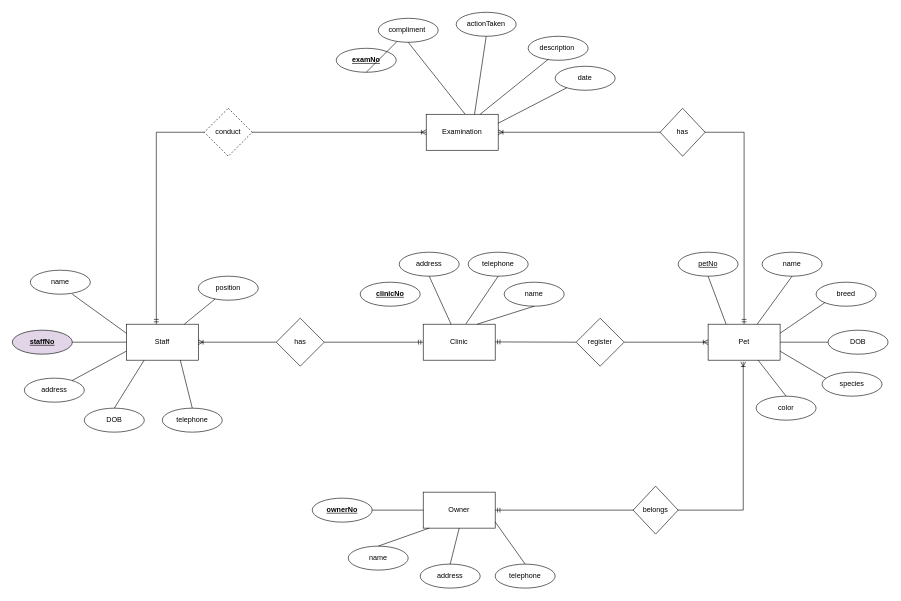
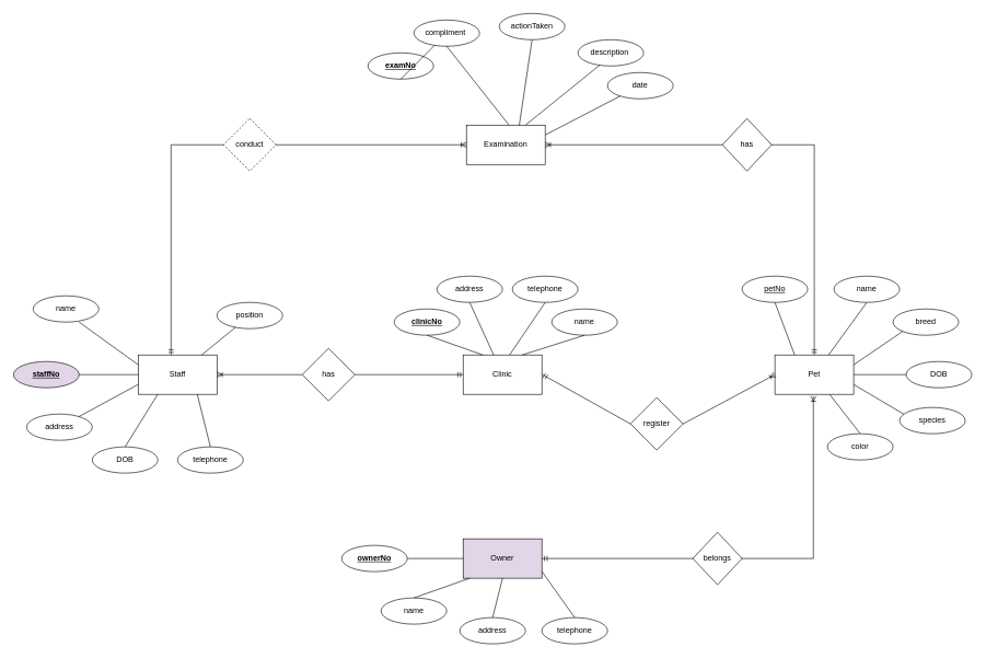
  <mxCell id="0" />
  <mxCell id="1" parent="0" />
  <mxCell id="2" value="Clinic" style="rounded=0;whiteSpace=wrap;html=1;" parent="1" vertex="1"><mxGeometry x="705" y="540" width="120" height="60" as="geometry" /></mxCell>
  <mxCell id="3" value="Staff" style="rounded=0;whiteSpace=wrap;html=1;" parent="1" vertex="1"><mxGeometry x="210" y="540" width="120" height="60" as="geometry" /></mxCell>
  <mxCell id="4" value="Pet" style="rounded=0;whiteSpace=wrap;html=1;" parent="1" vertex="1"><mxGeometry x="1180" y="540" width="120" height="60" as="geometry" /></mxCell>
- <mxCell id="5" value="Owner" style="rounded=0;whiteSpace=wrap;html=1;" parent="1" vertex="1"><mxGeometry x="705" y="820" width="120" height="60" as="geometry" /></mxCell>
+ <mxCell id="5" value="Owner" style="rounded=0;whiteSpace=wrap;html=1;fillColor=#e1d5e7;" parent="1" vertex="1"><mxGeometry x="705" y="820" width="120" height="60" as="geometry" /></mxCell>
  <mxCell id="6" value="Examination" style="rounded=0;whiteSpace=wrap;html=1;" parent="1" vertex="1"><mxGeometry x="710" y="190" width="120" height="60" as="geometry" /></mxCell>
  <mxCell id="7" value="" style="fontSize=12;html=1;endArrow=ERoneToMany;startArrow=none;rounded=0;entryX=1;entryY=0.5;entryDx=0;entryDy=0;exitX=0;exitY=0.5;exitDx=0;exitDy=0;endFill=0;startFill=0;" parent="1" source="45" target="3" edge="1"><mxGeometry width="100" height="100" relative="1" as="geometry"><mxPoint x="775" y="611" as="sourcePoint" /><mxPoint x="775" y="820" as="targetPoint" /></mxGeometry></mxCell>
  <mxCell id="8" value="" style="fontSize=12;html=1;endArrow=ERmandOne;startArrow=none;rounded=0;entryX=1;entryY=0.5;entryDx=0;entryDy=0;exitX=0;exitY=0.5;exitDx=0;exitDy=0;endFill=0;startFill=0;" parent="1" source="47" edge="1"><mxGeometry width="100" height="100" relative="1" as="geometry"><mxPoint x="1030" y="569.58" as="sourcePoint" /><mxPoint x="825" y="569.58" as="targetPoint" /></mxGeometry></mxCell>
  <mxCell id="9" value="" style="fontSize=12;html=1;endArrow=ERmandOne;startArrow=ERoneToMany;rounded=0;entryX=0.5;entryY=0;entryDx=0;entryDy=0;exitX=1;exitY=0.5;exitDx=0;exitDy=0;endFill=0;startFill=0;edgeStyle=orthogonalEdgeStyle;" parent="1" source="6" target="4" edge="1"><mxGeometry width="100" height="100" relative="1" as="geometry"><mxPoint x="1040" y="579.58" as="sourcePoint" /><mxPoint x="835" y="579.58" as="targetPoint" /><Array as="points"><mxPoint x="1240" y="220" /></Array></mxGeometry></mxCell>
  <mxCell id="10" value="name" style="ellipse;whiteSpace=wrap;html=1;align=center;" parent="1" vertex="1"><mxGeometry x="840" y="470" width="100" height="40" as="geometry" /></mxCell>
  <mxCell id="11" value="&lt;u&gt;&lt;b&gt;clinicNo&lt;/b&gt;&lt;/u&gt;" style="ellipse;whiteSpace=wrap;html=1;align=center;" parent="1" vertex="1"><mxGeometry x="600" y="470" width="100" height="40" as="geometry" /></mxCell>
+ <mxCell id="12" value="" style="endArrow=none;html=1;rounded=0;exitX=0.5;exitY=1;exitDx=0;exitDy=0;entryX=0.25;entryY=0;entryDx=0;entryDy=0;" parent="1" source="11" target="2" edge="1"><mxGeometry relative="1" as="geometry"><mxPoint x="810" y="440" as="sourcePoint" /><mxPoint x="970" y="440" as="targetPoint" /></mxGeometry></mxCell>
  <mxCell id="13" value="" style="endArrow=none;html=1;rounded=0;exitX=0.5;exitY=1;exitDx=0;exitDy=0;entryX=0.75;entryY=0;entryDx=0;entryDy=0;" parent="1" source="10" target="2" edge="1"><mxGeometry relative="1" as="geometry"><mxPoint x="690" y="480" as="sourcePoint" /><mxPoint x="745" y="550" as="targetPoint" /></mxGeometry></mxCell>
  <mxCell id="14" value="&lt;u&gt;&lt;b&gt;staffNo&lt;/b&gt;&lt;/u&gt;" style="ellipse;whiteSpace=wrap;html=1;align=center;fillColor=#e1d5e7;" parent="1" vertex="1"><mxGeometry x="20" y="550" width="100" height="40" as="geometry" /></mxCell>
  <mxCell id="15" value="address" style="ellipse;whiteSpace=wrap;html=1;align=center;" parent="1" vertex="1"><mxGeometry x="40" y="630" width="100" height="40" as="geometry" /></mxCell>
  <mxCell id="16" value="DOB" style="ellipse;whiteSpace=wrap;html=1;align=center;" parent="1" vertex="1"><mxGeometry x="140" y="680" width="100" height="40" as="geometry" /></mxCell>
  <mxCell id="17" value="name" style="ellipse;whiteSpace=wrap;html=1;align=center;" parent="1" vertex="1"><mxGeometry x="50" y="450" width="100" height="40" as="geometry" /></mxCell>
  <mxCell id="18" value="position" style="ellipse;whiteSpace=wrap;html=1;align=center;" parent="1" vertex="1"><mxGeometry x="330" y="460" width="100" height="40" as="geometry" /></mxCell>
  <mxCell id="19" value="" style="endArrow=none;html=1;rounded=0;exitX=1;exitY=0.5;exitDx=0;exitDy=0;" parent="1" source="14" edge="1"><mxGeometry relative="1" as="geometry"><mxPoint x="520" y="480" as="sourcePoint" /><mxPoint x="210" y="570" as="targetPoint" /></mxGeometry></mxCell>
  <mxCell id="20" value="" style="endArrow=none;html=1;rounded=0;exitX=0.7;exitY=1;exitDx=0;exitDy=0;exitPerimeter=0;entryX=0;entryY=0.25;entryDx=0;entryDy=0;" parent="1" source="17" target="3" edge="1"><mxGeometry relative="1" as="geometry"><mxPoint x="130" y="580" as="sourcePoint" /><mxPoint x="220" y="580" as="targetPoint" /></mxGeometry></mxCell>
  <mxCell id="21" value="" style="endArrow=none;html=1;rounded=0;entryX=0;entryY=0.75;entryDx=0;entryDy=0;" parent="1" source="15" target="3" edge="1"><mxGeometry relative="1" as="geometry"><mxPoint x="130" y="500" as="sourcePoint" /><mxPoint x="220" y="565" as="targetPoint" /></mxGeometry></mxCell>
  <mxCell id="22" value="" style="endArrow=none;html=1;rounded=0;exitX=0.5;exitY=1;exitDx=0;exitDy=0;entryX=0.5;entryY=0;entryDx=0;entryDy=0;" parent="1" edge="1" target="16"><mxGeometry relative="1" as="geometry"><mxPoint x="239.72" y="600" as="sourcePoint" /><mxPoint x="240" y="660" as="targetPoint" /></mxGeometry></mxCell>
  <mxCell id="23" value="" style="endArrow=none;html=1;rounded=0;" parent="1" source="18" target="3" edge="1"><mxGeometry relative="1" as="geometry"><mxPoint x="249.72" y="610" as="sourcePoint" /><mxPoint x="250" y="670" as="targetPoint" /></mxGeometry></mxCell>
  <mxCell id="24" value="&lt;u&gt;petNo&lt;/u&gt;" style="ellipse;whiteSpace=wrap;html=1;align=center;" parent="1" vertex="1"><mxGeometry x="1130" y="420" width="100" height="40" as="geometry" /></mxCell>
  <mxCell id="25" value="name" style="ellipse;whiteSpace=wrap;html=1;align=center;" parent="1" vertex="1"><mxGeometry x="1270" y="420" width="100" height="40" as="geometry" /></mxCell>
  <mxCell id="26" value="" style="endArrow=none;html=1;rounded=0;exitX=0.5;exitY=1;exitDx=0;exitDy=0;entryX=0.25;entryY=0;entryDx=0;entryDy=0;" parent="1" target="4" edge="1"><mxGeometry relative="1" as="geometry"><mxPoint x="1180" y="460" as="sourcePoint" /><mxPoint x="1235" y="530" as="targetPoint" /></mxGeometry></mxCell>
  <mxCell id="27" value="" style="endArrow=none;html=1;rounded=0;exitX=0.5;exitY=1;exitDx=0;exitDy=0;" parent="1" source="25" target="4" edge="1"><mxGeometry relative="1" as="geometry"><mxPoint x="1190" y="470" as="sourcePoint" /><mxPoint x="1220" y="550" as="targetPoint" /></mxGeometry></mxCell>
  <mxCell id="28" value="name" style="ellipse;whiteSpace=wrap;html=1;align=center;" parent="1" vertex="1"><mxGeometry x="580" y="910" width="100" height="40" as="geometry" /></mxCell>
  <mxCell id="29" value="address" style="ellipse;whiteSpace=wrap;html=1;align=center;" parent="1" vertex="1"><mxGeometry x="700" y="940" width="100" height="40" as="geometry" /></mxCell>
  <mxCell id="30" value="telephone" style="ellipse;whiteSpace=wrap;html=1;align=center;" parent="1" vertex="1"><mxGeometry x="825" y="940" width="100" height="40" as="geometry" /></mxCell>
  <mxCell id="31" value="&lt;u&gt;&lt;b&gt;ownerNo&lt;/b&gt;&lt;/u&gt;" style="ellipse;whiteSpace=wrap;html=1;align=center;" parent="1" vertex="1"><mxGeometry x="520" y="830" width="100" height="40" as="geometry" /></mxCell>
  <mxCell id="32" value="" style="endArrow=none;html=1;rounded=0;exitX=1;exitY=0.5;exitDx=0;exitDy=0;entryX=0;entryY=0.5;entryDx=0;entryDy=0;" parent="1" target="5" edge="1" source="31"><mxGeometry relative="1" as="geometry"><mxPoint x="640" y="869.82" as="sourcePoint" /><mxPoint x="680" y="870" as="targetPoint" /></mxGeometry></mxCell>
  <mxCell id="33" value="" style="endArrow=none;html=1;rounded=0;exitX=0.5;exitY=0;exitDx=0;exitDy=0;entryX=-0.004;entryY=0.835;entryDx=0;entryDy=0;entryPerimeter=0;" parent="1" source="28" edge="1"><mxGeometry relative="1" as="geometry"><mxPoint x="650" y="879.82" as="sourcePoint" /><mxPoint x="715" y="880" as="targetPoint" /></mxGeometry></mxCell>
  <mxCell id="34" value="" style="endArrow=none;html=1;rounded=0;exitX=0.5;exitY=0;exitDx=0;exitDy=0;entryX=0.5;entryY=1;entryDx=0;entryDy=0;" parent="1" source="29" target="5" edge="1"><mxGeometry relative="1" as="geometry"><mxPoint x="700" y="940" as="sourcePoint" /><mxPoint x="810" y="882" as="targetPoint" /></mxGeometry></mxCell>
  <mxCell id="35" value="" style="endArrow=none;html=1;rounded=0;exitX=1;exitY=0.5;exitDx=0;exitDy=0;entryX=0.5;entryY=0;entryDx=0;entryDy=0;" parent="1" edge="1" target="30"><mxGeometry relative="1" as="geometry"><mxPoint x="825" y="869.69" as="sourcePoint" /><mxPoint x="890" y="869.87" as="targetPoint" /></mxGeometry></mxCell>
  <mxCell id="36" value="&lt;u&gt;&lt;b&gt;examNo&lt;/b&gt;&lt;/u&gt;" style="ellipse;whiteSpace=wrap;html=1;align=center;" parent="1" vertex="1"><mxGeometry x="560" y="80" width="100" height="40" as="geometry" /></mxCell>
  <mxCell id="37" value="compliment&amp;nbsp;" style="ellipse;whiteSpace=wrap;html=1;align=center;" parent="1" vertex="1"><mxGeometry x="630" y="30" width="100" height="40" as="geometry" /></mxCell>
  <mxCell id="38" value="description&amp;nbsp;" style="ellipse;whiteSpace=wrap;html=1;align=center;" parent="1" vertex="1"><mxGeometry x="880" y="60" width="100" height="40" as="geometry" /></mxCell>
  <mxCell id="39" value="date" style="ellipse;whiteSpace=wrap;html=1;align=center;" parent="1" vertex="1"><mxGeometry x="925" y="110" width="100" height="40" as="geometry" /></mxCell>
  <mxCell id="40" value="" style="endArrow=none;html=1;rounded=0;exitX=0.5;exitY=1;exitDx=0;exitDy=0;" parent="1" source="36" target="37" edge="1"><mxGeometry relative="1" as="geometry"><mxPoint x="449" y="89" as="sourcePoint" /><mxPoint x="395" y="155" as="targetPoint" /></mxGeometry></mxCell>
  <mxCell id="41" value="" style="endArrow=none;html=1;rounded=0;entryX=0.539;entryY=-0.006;entryDx=0;entryDy=0;exitX=0.5;exitY=1;exitDx=0;exitDy=0;entryPerimeter=0;" parent="1" source="37" target="6" edge="1"><mxGeometry relative="1" as="geometry"><mxPoint x="670" y="110" as="sourcePoint" /><mxPoint x="739" y="200" as="targetPoint" /></mxGeometry></mxCell>
  <mxCell id="42" value="" style="endArrow=none;html=1;rounded=0;entryX=0.75;entryY=0;entryDx=0;entryDy=0;exitX=0.334;exitY=0.961;exitDx=0;exitDy=0;exitPerimeter=0;" parent="1" source="38" target="6" edge="1"><mxGeometry relative="1" as="geometry"><mxPoint x="670" y="110" as="sourcePoint" /><mxPoint x="739" y="200" as="targetPoint" /></mxGeometry></mxCell>
  <mxCell id="43" value="" style="endArrow=none;html=1;rounded=0;entryX=1;entryY=0.25;entryDx=0;entryDy=0;" parent="1" source="39" target="6" edge="1"><mxGeometry relative="1" as="geometry"><mxPoint x="888" y="108" as="sourcePoint" /><mxPoint x="810" y="200" as="targetPoint" /></mxGeometry></mxCell>
  <mxCell id="44" value="" style="fontSize=12;html=1;endArrow=none;startArrow=ERmandOne;rounded=0;entryX=1;entryY=0.5;entryDx=0;entryDy=0;exitX=0;exitY=0.5;exitDx=0;exitDy=0;endFill=0;" parent="1" source="2" target="45" edge="1"><mxGeometry width="100" height="100" relative="1" as="geometry"><mxPoint x="705" y="570" as="sourcePoint" /><mxPoint x="330" y="570" as="targetPoint" /></mxGeometry></mxCell>
  <mxCell id="45" value="has" style="rhombus;whiteSpace=wrap;html=1;" parent="1" vertex="1"><mxGeometry x="460" y="530" width="80" height="80" as="geometry" /></mxCell>
  <mxCell id="46" value="" style="fontSize=12;html=1;endArrow=none;startArrow=ERoneToMany;rounded=0;entryX=1;entryY=0.5;entryDx=0;entryDy=0;exitX=0;exitY=0.5;exitDx=0;exitDy=0;endFill=0;startFill=0;" parent="1" source="4" target="47" edge="1"><mxGeometry width="100" height="100" relative="1" as="geometry"><mxPoint x="1180" y="570" as="sourcePoint" /><mxPoint x="825" y="569.58" as="targetPoint" /></mxGeometry></mxCell>
- <mxCell id="47" value="register" style="rhombus;whiteSpace=wrap;html=1;" parent="1" vertex="1"><mxGeometry x="960" y="530" width="80" height="80" as="geometry" /></mxCell>
+ <mxCell id="47" value="register" style="rhombus;whiteSpace=wrap;html=1;" parent="1" vertex="1"><mxGeometry x="960" y="605" width="80" height="80" as="geometry" /></mxCell>
  <mxCell id="48" value="" style="fontSize=12;html=1;endArrow=ERoneToMany;startArrow=ERmandOne;rounded=0;exitX=1;exitY=0.5;exitDx=0;exitDy=0;endFill=0;startFill=0;edgeStyle=orthogonalEdgeStyle;entryX=0.488;entryY=1.044;entryDx=0;entryDy=0;entryPerimeter=0;" edge="1" parent="1" target="4"><mxGeometry width="100" height="100" relative="1" as="geometry"><mxPoint x="825" y="850" as="sourcePoint" /><mxPoint x="1230" y="640" as="targetPoint" /><Array as="points"><mxPoint x="1239" y="850" /></Array></mxGeometry></mxCell>
  <mxCell id="49" value="has" style="rhombus;whiteSpace=wrap;html=1;rotation=0;" vertex="1" parent="1"><mxGeometry x="1100" y="180" width="75" height="80" as="geometry" /></mxCell>
  <mxCell id="50" value="belongs" style="rhombus;whiteSpace=wrap;html=1;rotation=0;" parent="1" vertex="1"><mxGeometry x="1055" y="810" width="75" height="80" as="geometry" /></mxCell>
  <mxCell id="51" value="address" style="ellipse;whiteSpace=wrap;html=1;align=center;" vertex="1" parent="1"><mxGeometry x="665" y="420" width="100" height="40" as="geometry" /></mxCell>
  <mxCell id="52" value="telephone" style="ellipse;whiteSpace=wrap;html=1;align=center;" vertex="1" parent="1"><mxGeometry x="780" y="420" width="100" height="40" as="geometry" /></mxCell>
  <mxCell id="53" value="" style="endArrow=none;html=1;rounded=0;exitX=0.5;exitY=1;exitDx=0;exitDy=0;entryX=0.388;entryY=0.005;entryDx=0;entryDy=0;entryPerimeter=0;" edge="1" parent="1" source="51" target="2"><mxGeometry relative="1" as="geometry"><mxPoint x="660" y="500" as="sourcePoint" /><mxPoint x="745" y="550" as="targetPoint" /></mxGeometry></mxCell>
  <mxCell id="54" value="" style="endArrow=none;html=1;rounded=0;exitX=0.5;exitY=1;exitDx=0;exitDy=0;entryX=0.592;entryY=-0.005;entryDx=0;entryDy=0;entryPerimeter=0;" edge="1" parent="1" source="52" target="2"><mxGeometry relative="1" as="geometry"><mxPoint x="710" y="410" as="sourcePoint" /><mxPoint x="762" y="550" as="targetPoint" /></mxGeometry></mxCell>
  <mxCell id="55" value="DOB" style="ellipse;whiteSpace=wrap;html=1;align=center;" vertex="1" parent="1"><mxGeometry x="1380" y="550" width="100" height="40" as="geometry" /></mxCell>
  <mxCell id="56" value="breed" style="ellipse;whiteSpace=wrap;html=1;align=center;" vertex="1" parent="1"><mxGeometry x="1360" y="470" width="100" height="40" as="geometry" /></mxCell>
  <mxCell id="57" value="species" style="ellipse;whiteSpace=wrap;html=1;align=center;" vertex="1" parent="1"><mxGeometry x="1370" y="620" width="100" height="40" as="geometry" /></mxCell>
  <mxCell id="58" value="color" style="ellipse;whiteSpace=wrap;html=1;align=center;" vertex="1" parent="1"><mxGeometry x="1260" y="660" width="100" height="40" as="geometry" /></mxCell>
  <mxCell id="59" value="" style="endArrow=none;html=1;rounded=0;entryX=0.5;entryY=0;entryDx=0;entryDy=0;" edge="1" parent="1" source="4" target="58"><mxGeometry relative="1" as="geometry"><mxPoint x="1190" y="470" as="sourcePoint" /><mxPoint x="1220" y="550" as="targetPoint" /></mxGeometry></mxCell>
  <mxCell id="60" value="" style="endArrow=none;html=1;rounded=0;entryX=0;entryY=0.5;entryDx=0;entryDy=0;exitX=1;exitY=0.5;exitDx=0;exitDy=0;" edge="1" parent="1" source="4" target="55"><mxGeometry relative="1" as="geometry"><mxPoint x="1273" y="610" as="sourcePoint" /><mxPoint x="1320" y="670" as="targetPoint" /></mxGeometry></mxCell>
  <mxCell id="61" value="" style="endArrow=none;html=1;rounded=0;entryX=0;entryY=1;entryDx=0;entryDy=0;exitX=1;exitY=0.25;exitDx=0;exitDy=0;" edge="1" parent="1" source="4" target="56"><mxGeometry relative="1" as="geometry"><mxPoint x="1310" y="580" as="sourcePoint" /><mxPoint x="1390" y="580" as="targetPoint" /></mxGeometry></mxCell>
  <mxCell id="62" value="" style="endArrow=none;html=1;rounded=0;entryX=0.065;entryY=0.258;entryDx=0;entryDy=0;exitX=1;exitY=0.75;exitDx=0;exitDy=0;entryPerimeter=0;" edge="1" parent="1" source="4" target="57"><mxGeometry relative="1" as="geometry"><mxPoint x="1310" y="565" as="sourcePoint" /><mxPoint x="1385" y="514" as="targetPoint" /></mxGeometry></mxCell>
  <mxCell id="63" value="actionTaken" style="ellipse;whiteSpace=wrap;html=1;align=center;" vertex="1" parent="1"><mxGeometry x="760" y="20" width="100" height="40" as="geometry" /></mxCell>
  <mxCell id="64" value="" style="endArrow=none;html=1;rounded=0;entryX=0.671;entryY=0.006;entryDx=0;entryDy=0;entryPerimeter=0;exitX=0.5;exitY=1;exitDx=0;exitDy=0;" edge="1" parent="1" source="63" target="6"><mxGeometry relative="1" as="geometry"><mxPoint x="860" y="40" as="sourcePoint" /><mxPoint x="739" y="200" as="targetPoint" /></mxGeometry></mxCell>
  <mxCell id="65" value="telephone" style="ellipse;whiteSpace=wrap;html=1;align=center;" vertex="1" parent="1"><mxGeometry x="270" y="680" width="100" height="40" as="geometry" /></mxCell>
  <mxCell id="66" value="" style="endArrow=none;html=1;rounded=0;exitX=0.75;exitY=1;exitDx=0;exitDy=0;entryX=0.5;entryY=0;entryDx=0;entryDy=0;" edge="1" parent="1" source="3" target="65"><mxGeometry relative="1" as="geometry"><mxPoint x="250" y="480" as="sourcePoint" /><mxPoint x="250" y="550" as="targetPoint" /></mxGeometry></mxCell>
  <mxCell id="67" value="" style="fontSize=12;html=1;endArrow=ERmandOne;startArrow=ERoneToMany;rounded=0;entryX=0.417;entryY=0;entryDx=0;entryDy=0;exitX=0;exitY=0.5;exitDx=0;exitDy=0;endFill=0;startFill=0;entryPerimeter=0;edgeStyle=orthogonalEdgeStyle;" edge="1" parent="1" source="6" target="3"><mxGeometry width="100" height="100" relative="1" as="geometry"><mxPoint x="149.93" as="sourcePoint" y="170" /><mxPoint x="559.93" y="490" as="targetPoint" /></mxGeometry></mxCell>
  <mxCell id="68" value="conduct" style="rhombus;whiteSpace=wrap;html=1;dashed=1;" vertex="1" parent="1"><mxGeometry y="180" width="80" height="80" as="geometry" x="340" /></mxCell>
